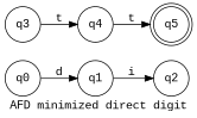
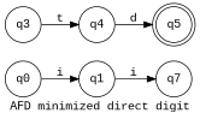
  digraph {
    fontname="Liberation Mono"
    label="AFD minimized direct digit"
    rankdir=LR
    node [fontname="Liberation Mono" shape=circle]
    edge [fontname="Liberation Mono"]
    n1 [label=q0]
    n2 [label=q1]
-   n3 [label=q2]
+   n3 [label=q7]
    n4 [label=q3]
    n5 [label=q4]
    n6 [label=q5 shape=doublecircle]
-   n1 -> n2 [label=d]
+   n1 -> n2 [label=i]
    n2 -> n3 [label=i]
    n4 -> n5 [label=t]
-   n5 -> n6 [label=t]
+   n5 -> n6 [label=d]
  }
